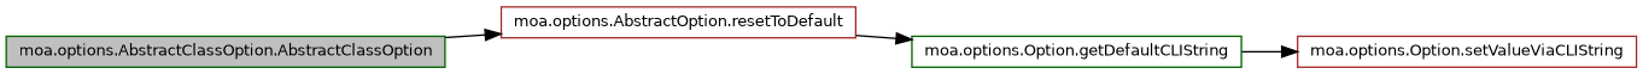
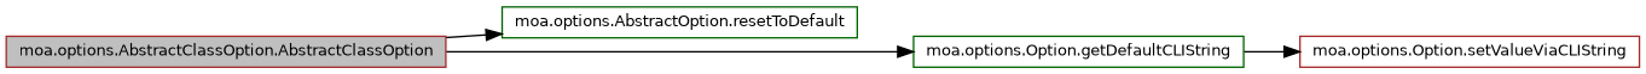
  digraph {
    rankdir=LR
    node [color=brown fillcolor=white fontname=Helvetica fontsize=10 shape=record style=filled]
    edge [color=black fontname=Helvetica fontsize=10 labelfontname=Helvetica labelfontsize=10 style=solid]
-   n1 [color=darkgreen fillcolor=grey75 fontcolor=black height=0.2 label="moa.options.AbstractClassOption.AbstractClassOption" width=0.4]
-   n2 [height=0.2 label="moa.options.AbstractOption.resetToDefault" width=0.4]
+   n1 [fillcolor=grey75 fontcolor=black height=0.2 label="moa.options.AbstractClassOption.AbstractClassOption" width=0.4]
+   n2 [color=darkgreen height=0.2 label="moa.options.AbstractOption.resetToDefault" width=0.4]
    n3 [color=darkgreen height=0.2 label="moa.options.Option.getDefaultCLIString" width=0.4]
    n4 [height=0.2 label="moa.options.Option.setValueViaCLIString" width=0.4]
    n1 -> n2
-   n2 -> n3
+   n1 -> n3
    n3 -> n4
  }
